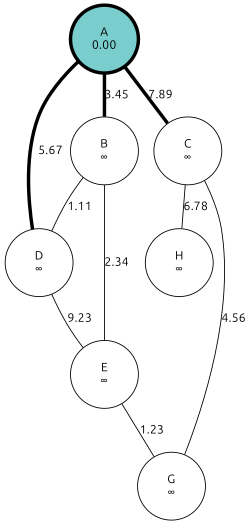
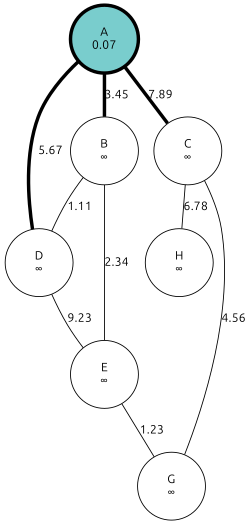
  strict graph {
    fontname=Ubuntu
    node [distance=None fillcolor=white fontname=Ubuntu style=filled]
    edge [fontname=Ubuntu]
-   n1 [distance=0.00 fillcolor=darkslategray3 height=1.1 label="A\n0.00" penwidth=4 width=1.1]
+   n1 [distance=0.00 fillcolor=darkslategray3 height=1.1 label="A\n0.07" penwidth=4 width=1.1]
    n2 [height=1.1 label="B\n∞" width=1.1]
    n3 [height=1.1 label="C\n∞" width=1.1]
    n4 [height=1.1 label="D\n∞" width=1.1]
    n5 [height=1.1 label="E\n∞" width=1.1]
    n6 [height=1.1 label="G\n∞" width=1.1]
    n7 [height=1.1 label="H\n∞" width=1.1]
    n1 -- n2 [label=3.45 penwidth=4]
    n1 -- n3 [label=7.89 penwidth=4]
    n1 -- n4 [label=5.67 penwidth=4]
    n2 -- n4 [label=1.11]
    n2 -- n5 [label=2.34]
    n3 -- n6 [label=4.56]
    n3 -- n7 [label=6.78]
    n4 -- n5 [label=9.23]
    n5 -- n6 [label=1.23]
  }
